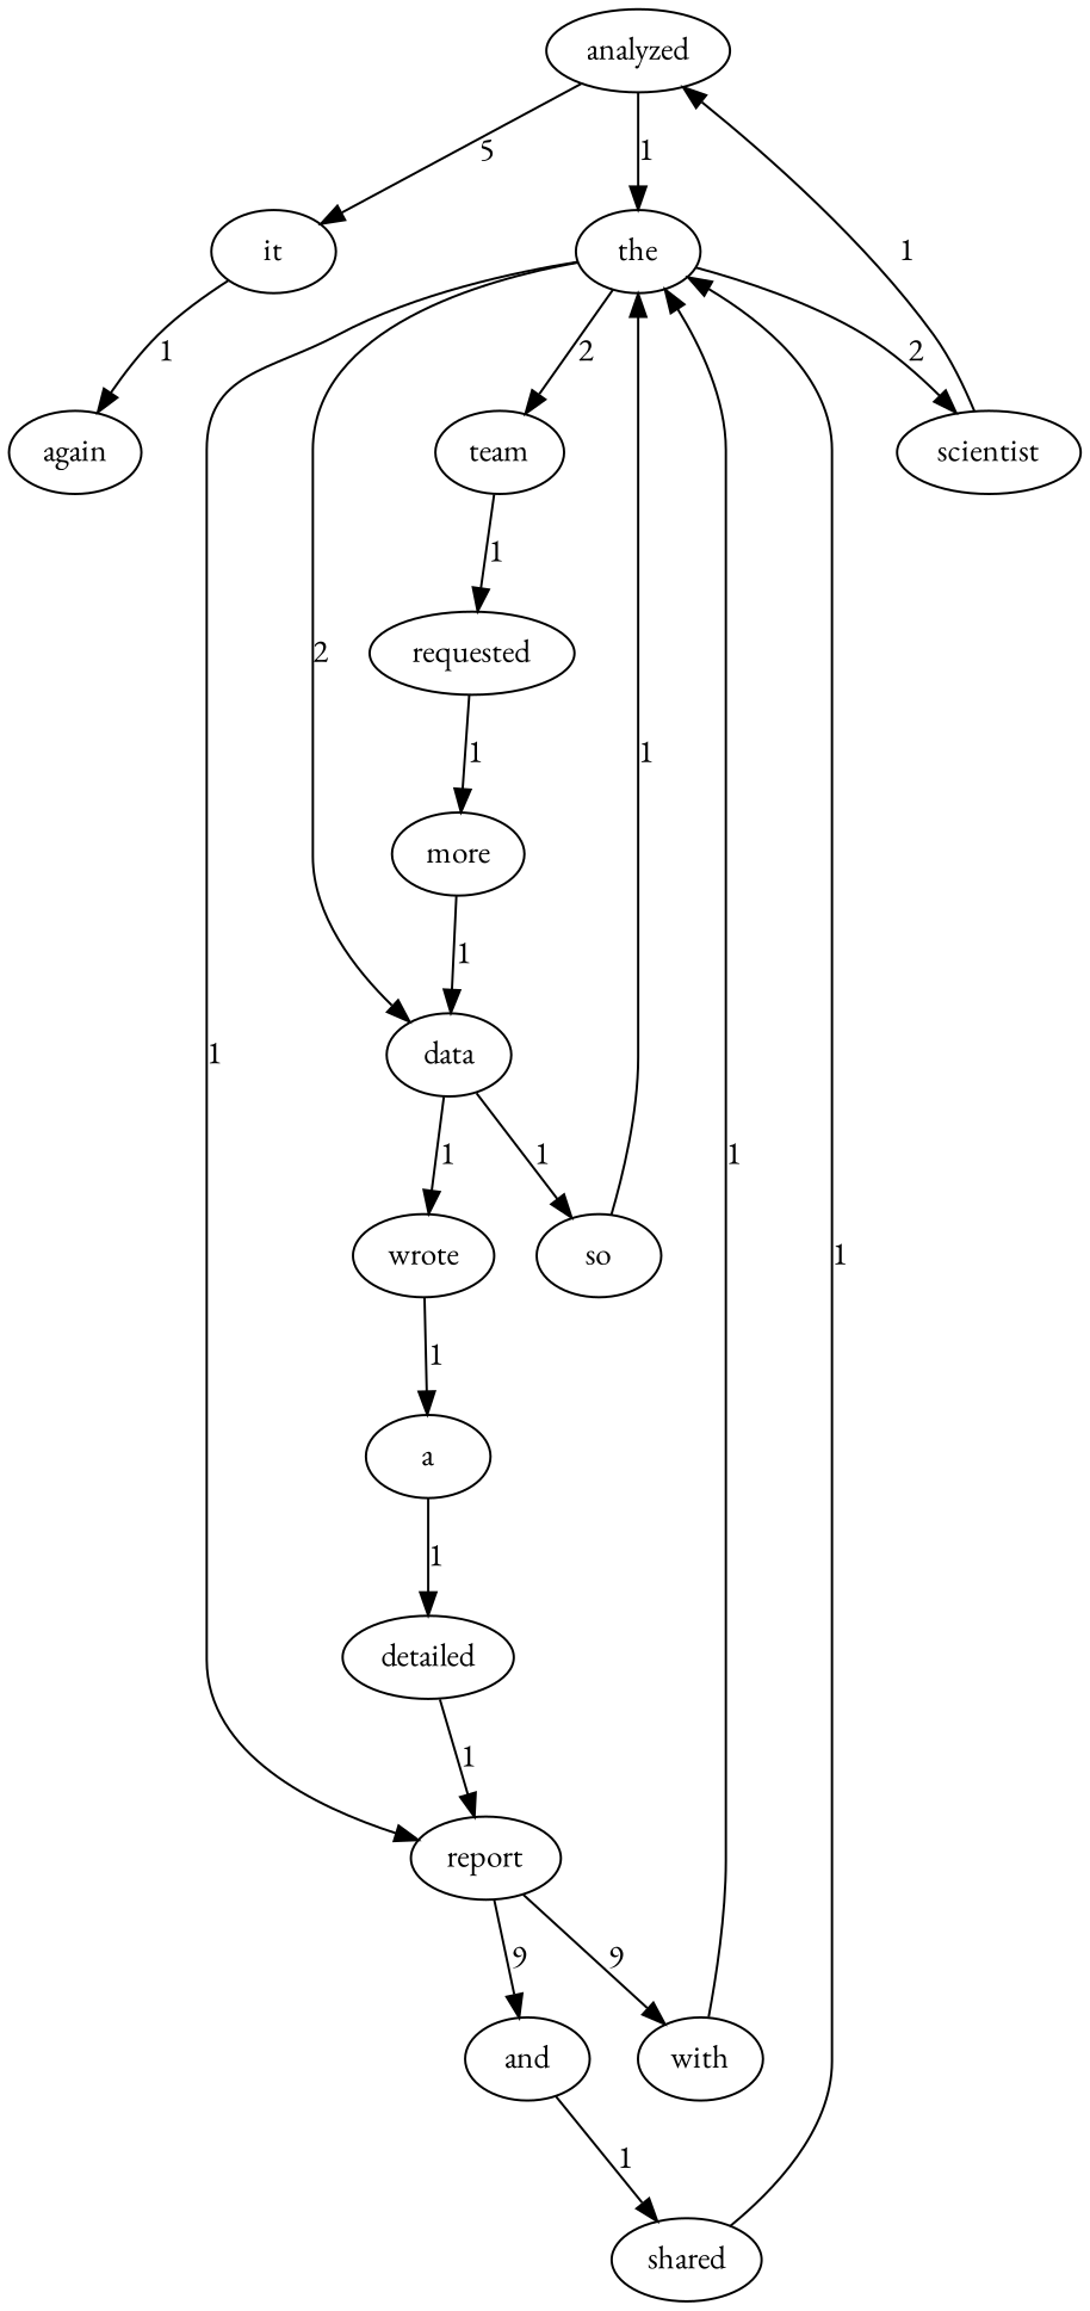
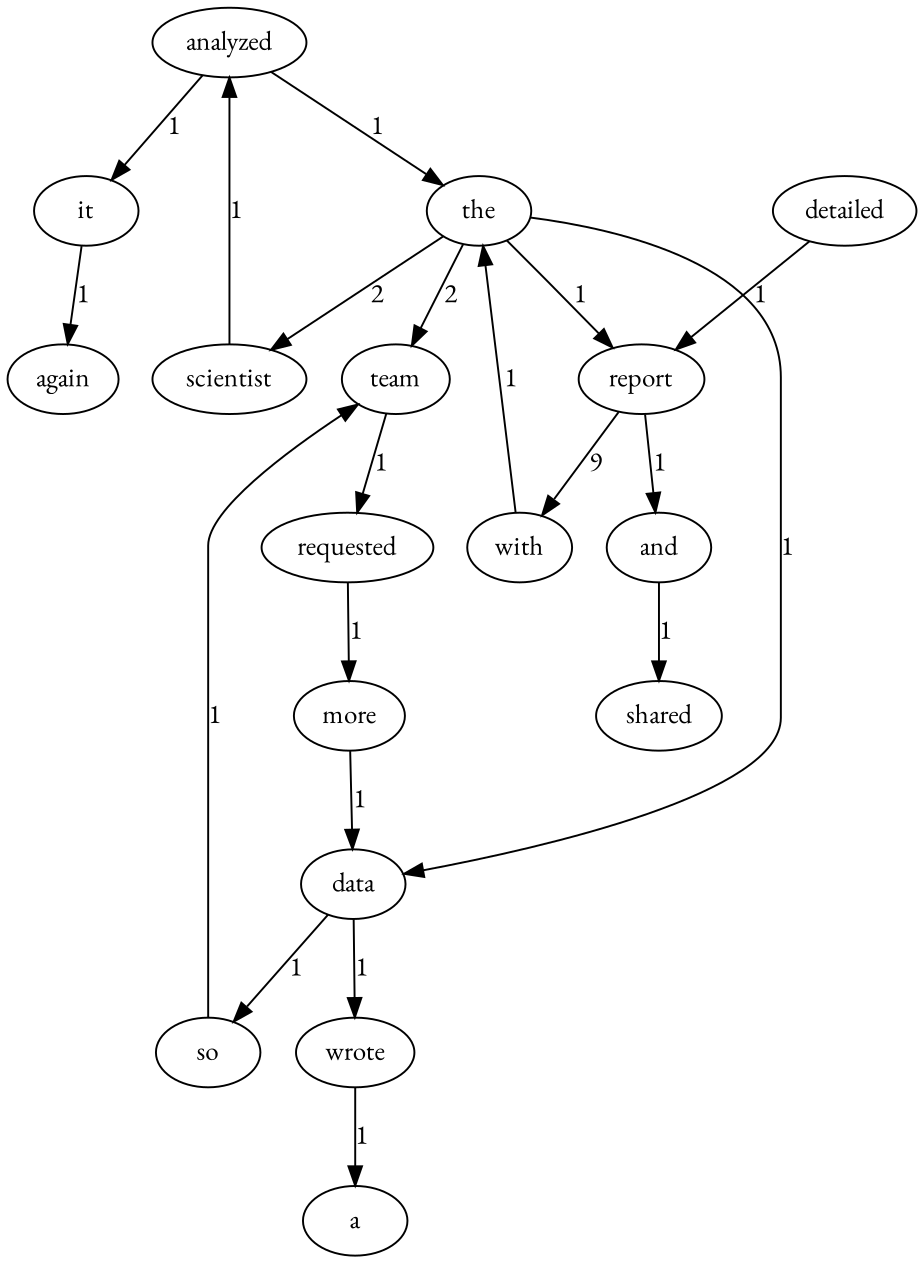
  digraph {
    fontname="EB Garamond"
    node [fontname="EB Garamond"]
    edge [fontname="EB Garamond"]
    it
    again
    so
    the
    report
    team
    scientist
    data
    with
    and
    requested
    analyzed
    wrote
    a
    detailed
    shared
    more
    it -> again [label=1]
-   so -> the [label=1]
+   so -> team [label=1]
    the -> report [label=1]
    the -> team [label=2]
    the -> scientist [label=2]
-   the -> data [label=2]
+   the -> data [label=1]
    report -> with [label=9]
-   report -> and [label=9]
+   report -> and [label=1]
    team -> requested [label=1]
    scientist -> analyzed [label=1]
    data -> so [label=1]
    data -> wrote [label=1]
    with -> the [label=1]
    and -> shared [label=1]
    requested -> more [label=1]
-   analyzed -> it [label=5]
+   analyzed -> it [label=1]
    analyzed -> the [label=1]
    wrote -> a [label=1]
-   a -> detailed [label=1]
    detailed -> report [label=1]
-   shared -> the [label=1]
    more -> data [label=1]
  }
